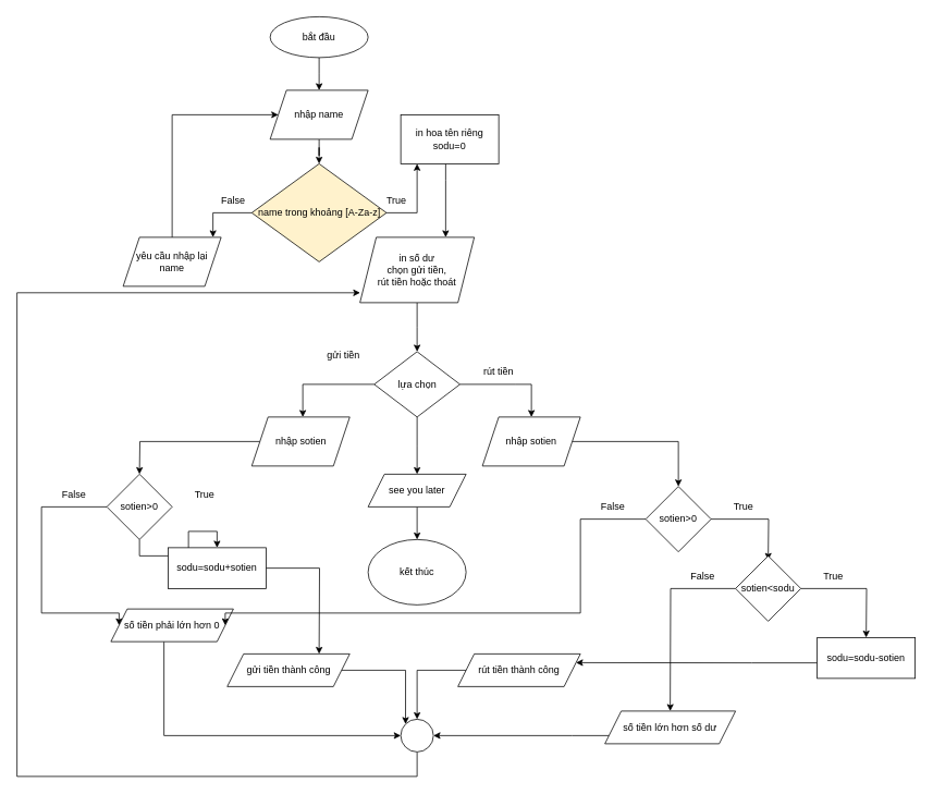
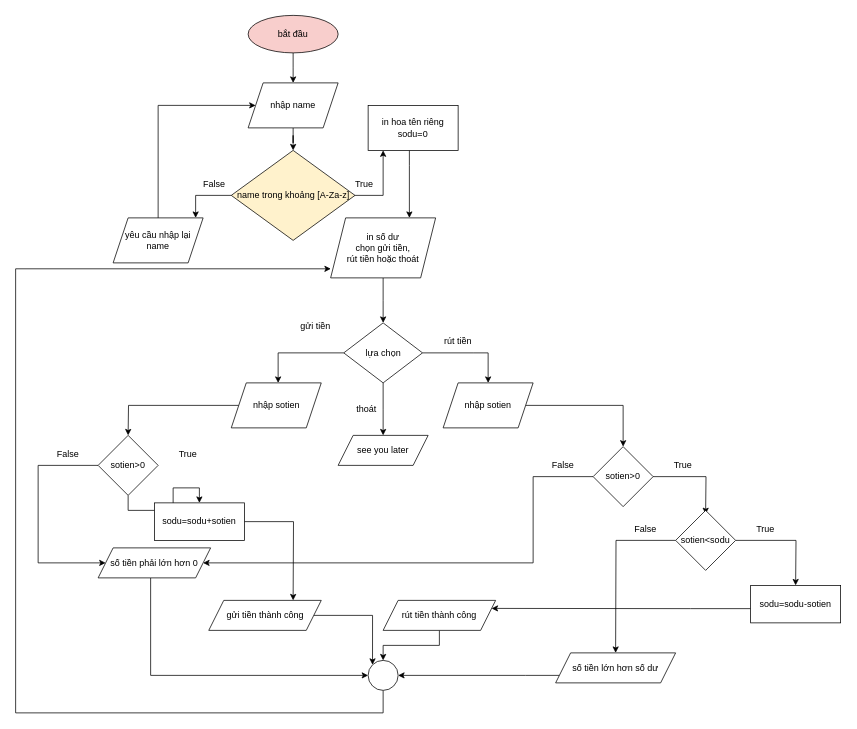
  <mxCell id="0" />
  <mxCell id="1" parent="0" />
  <mxCell id="2" style="edgeStyle=orthogonalEdgeStyle;rounded=0;orthogonalLoop=1;jettySize=auto;html=1;" edge="1" parent="1" source="3"><mxGeometry relative="1" as="geometry"><mxPoint x="390" y="110" as="targetPoint" /></mxGeometry></mxCell>
- <mxCell id="3" value="bắt đầu" style="ellipse;whiteSpace=wrap;html=1;" parent="1" vertex="1"><mxGeometry x="330" y="20" width="120" height="50" as="geometry" /></mxCell>
+ <mxCell id="3" value="bắt đầu" style="ellipse;whiteSpace=wrap;html=1;fillColor=#f8cecc;" parent="1" vertex="1"><mxGeometry x="330" y="20" width="120" height="50" as="geometry" /></mxCell>
  <mxCell id="4" style="edgeStyle=orthogonalEdgeStyle;rounded=0;orthogonalLoop=1;jettySize=auto;html=1;entryX=0.5;entryY=0;entryDx=0;entryDy=0;" edge="1" parent="1" source="5" target="8"><mxGeometry relative="1" as="geometry" /></mxCell>
  <mxCell id="5" value="nhập name" style="shape=parallelogram;perimeter=parallelogramPerimeter;whiteSpace=wrap;html=1;fixedSize=1;" vertex="1" parent="1"><mxGeometry x="330" y="110" width="120" height="60" as="geometry" /></mxCell>
  <mxCell id="6" style="edgeStyle=orthogonalEdgeStyle;rounded=0;orthogonalLoop=1;jettySize=auto;html=1;" edge="1" parent="1" source="8"><mxGeometry relative="1" as="geometry"><mxPoint x="510" y="200" as="targetPoint" /><Array as="points"><mxPoint x="510" y="260" /></Array></mxGeometry></mxCell>
  <mxCell id="7" style="edgeStyle=orthogonalEdgeStyle;rounded=0;orthogonalLoop=1;jettySize=auto;html=1;" edge="1" parent="1" source="8"><mxGeometry relative="1" as="geometry"><mxPoint x="260" y="290" as="targetPoint" /><Array as="points"><mxPoint x="260" y="260" /></Array></mxGeometry></mxCell>
  <mxCell id="8" value="name trong khoảng [A-Za-z]" style="rhombus;whiteSpace=wrap;html=1;fillColor=#fff2cc;" vertex="1" parent="1"><mxGeometry x="307.5" y="200" width="165" height="120" as="geometry" /></mxCell>
  <mxCell id="9" value="True" style="text;html=1;strokeColor=none;fillColor=none;align=center;verticalAlign=middle;whiteSpace=wrap;rounded=0;" vertex="1" parent="1"><mxGeometry x="455" y="230" width="60" height="30" as="geometry" /></mxCell>
  <mxCell id="10" value="False" style="text;html=1;strokeColor=none;fillColor=none;align=center;verticalAlign=middle;whiteSpace=wrap;rounded=0;" vertex="1" parent="1"><mxGeometry x="255" y="230" width="60" height="30" as="geometry" /></mxCell>
- <mxCell id="11" value="kết thúc" style="ellipse;whiteSpace=wrap;html=1;" vertex="1" parent="1"><mxGeometry x="450" y="660" width="120" height="80" as="geometry" /></mxCell>
  <mxCell id="12" style="edgeStyle=orthogonalEdgeStyle;rounded=0;orthogonalLoop=1;jettySize=auto;html=1;" edge="1" parent="1" source="13"><mxGeometry relative="1" as="geometry"><mxPoint x="340" y="140" as="targetPoint" /><Array as="points"><mxPoint x="210" y="140" /></Array></mxGeometry></mxCell>
  <mxCell id="13" value="yêu cầu nhập lại name" style="shape=parallelogram;perimeter=parallelogramPerimeter;whiteSpace=wrap;html=1;fixedSize=1;" vertex="1" parent="1"><mxGeometry x="150" y="290" width="120" height="60" as="geometry" /></mxCell>
  <mxCell id="14" style="edgeStyle=orthogonalEdgeStyle;rounded=0;orthogonalLoop=1;jettySize=auto;html=1;" edge="1" parent="1" source="15"><mxGeometry relative="1" as="geometry"><mxPoint x="510" y="430" as="targetPoint" /></mxGeometry></mxCell>
  <mxCell id="15" value="in số dư&lt;br&gt;chọn gửi tiền, &lt;br&gt;rút tiền hoặc thoát" style="shape=parallelogram;perimeter=parallelogramPerimeter;whiteSpace=wrap;html=1;fixedSize=1;" vertex="1" parent="1"><mxGeometry x="440" y="290" width="140" height="80" as="geometry" /></mxCell>
  <mxCell id="16" style="edgeStyle=orthogonalEdgeStyle;rounded=0;orthogonalLoop=1;jettySize=auto;html=1;" edge="1" parent="1" source="19"><mxGeometry relative="1" as="geometry"><mxPoint x="370" y="510" as="targetPoint" /><Array as="points"><mxPoint x="370" y="470" /><mxPoint x="370" y="470" /></Array></mxGeometry></mxCell>
  <mxCell id="17" style="edgeStyle=orthogonalEdgeStyle;rounded=0;orthogonalLoop=1;jettySize=auto;html=1;" edge="1" parent="1" source="19"><mxGeometry relative="1" as="geometry"><mxPoint x="650" y="510" as="targetPoint" /><Array as="points"><mxPoint x="630" y="470" /><mxPoint x="630" y="470" /></Array></mxGeometry></mxCell>
  <mxCell id="18" style="edgeStyle=orthogonalEdgeStyle;rounded=0;orthogonalLoop=1;jettySize=auto;html=1;" edge="1" parent="1" source="19"><mxGeometry relative="1" as="geometry"><mxPoint x="510" y="580" as="targetPoint" /></mxGeometry></mxCell>
  <mxCell id="19" value="lựa chọn" style="rhombus;whiteSpace=wrap;html=1;" vertex="1" parent="1"><mxGeometry x="457.5" y="430" width="105" height="80" as="geometry" /></mxCell>
  <mxCell id="20" value="gửi tiền" style="text;html=1;strokeColor=none;fillColor=none;align=center;verticalAlign=middle;whiteSpace=wrap;rounded=0;" vertex="1" parent="1"><mxGeometry x="390" y="420" width="60" height="30" as="geometry" /></mxCell>
  <mxCell id="21" value="rút tiền" style="text;html=1;strokeColor=none;fillColor=none;align=center;verticalAlign=middle;whiteSpace=wrap;rounded=0;" vertex="1" parent="1"><mxGeometry x="580" y="440" width="60" height="30" as="geometry" /></mxCell>
+ <mxCell id="22" value="thoát" style="text;html=1;strokeColor=none;fillColor=none;align=center;verticalAlign=middle;whiteSpace=wrap;rounded=0;" vertex="1" parent="1"><mxGeometry x="457.5" y="530" width="60" height="30" as="geometry" /></mxCell>
  <mxCell id="23" style="edgeStyle=orthogonalEdgeStyle;rounded=0;orthogonalLoop=1;jettySize=auto;html=1;" edge="1" parent="1" source="24"><mxGeometry relative="1" as="geometry"><mxPoint x="170" y="580" as="targetPoint" /></mxGeometry></mxCell>
  <mxCell id="24" value="nhập sotien" style="shape=parallelogram;perimeter=parallelogramPerimeter;whiteSpace=wrap;html=1;fixedSize=1;" vertex="1" parent="1"><mxGeometry x="307.5" y="510" width="120" height="60" as="geometry" /></mxCell>
  <mxCell id="25" style="edgeStyle=orthogonalEdgeStyle;rounded=0;orthogonalLoop=1;jettySize=auto;html=1;" edge="1" parent="1" source="26" target="36"><mxGeometry relative="1" as="geometry"><mxPoint x="820" y="540" as="targetPoint" /></mxGeometry></mxCell>
  <mxCell id="26" value="nhập sotien" style="shape=parallelogram;perimeter=parallelogramPerimeter;whiteSpace=wrap;html=1;fixedSize=1;" vertex="1" parent="1"><mxGeometry x="590" y="510" width="120" height="60" as="geometry" /></mxCell>
  <mxCell id="27" style="edgeStyle=orthogonalEdgeStyle;rounded=0;orthogonalLoop=1;jettySize=auto;html=1;entryX=0;entryY=0.5;entryDx=0;entryDy=0;" edge="1" parent="1" source="29" target="33"><mxGeometry relative="1" as="geometry"><mxPoint x="190" y="710" as="targetPoint" /><Array as="points"><mxPoint x="50" y="620" /><mxPoint x="50" y="750" /></Array></mxGeometry></mxCell>
  <mxCell id="28" style="edgeStyle=orthogonalEdgeStyle;rounded=0;orthogonalLoop=1;jettySize=auto;html=1;entryX=0.5;entryY=0;entryDx=0;entryDy=0;" edge="1" parent="1" source="29" target="49"><mxGeometry relative="1" as="geometry"><mxPoint x="280" y="670" as="targetPoint" /></mxGeometry></mxCell>
  <mxCell id="29" value="sotien&amp;gt;0" style="rhombus;whiteSpace=wrap;html=1;direction=south;" vertex="1" parent="1"><mxGeometry x="130" y="580" width="80" height="80" as="geometry" /></mxCell>
  <mxCell id="30" value="False" style="text;html=1;strokeColor=none;fillColor=none;align=center;verticalAlign=middle;whiteSpace=wrap;rounded=0;" vertex="1" parent="1"><mxGeometry x="60" y="590" width="60" height="30" as="geometry" /></mxCell>
  <mxCell id="31" value="True" style="text;html=1;strokeColor=none;fillColor=none;align=center;verticalAlign=middle;whiteSpace=wrap;rounded=0;" vertex="1" parent="1"><mxGeometry x="220" y="590" width="60" height="30" as="geometry" /></mxCell>
  <mxCell id="32" style="edgeStyle=orthogonalEdgeStyle;rounded=0;orthogonalLoop=1;jettySize=auto;html=1;entryX=0;entryY=0.5;entryDx=0;entryDy=0;" edge="1" parent="1" source="33" target="45"><mxGeometry relative="1" as="geometry"><mxPoint x="470" y="840" as="targetPoint" /><Array as="points"><mxPoint x="200" y="900" /><mxPoint x="490" y="900" /></Array></mxGeometry></mxCell>
- <mxCell id="33" value="số tiền phải lớn hơn 0" style="shape=parallelogram;perimeter=parallelogramPerimeter;whiteSpace=wrap;html=1;fixedSize=1;" vertex="1" parent="1"><mxGeometry x="135" y="745" width="150" height="40" as="geometry" /></mxCell>
+ <mxCell id="33" value="số tiền phải lớn hơn 0" style="shape=parallelogram;perimeter=parallelogramPerimeter;whiteSpace=wrap;html=1;fixedSize=1;" vertex="1" parent="1"><mxGeometry x="130" y="730" width="150" height="40" as="geometry" /></mxCell>
  <mxCell id="34" style="edgeStyle=orthogonalEdgeStyle;rounded=0;orthogonalLoop=1;jettySize=auto;html=1;entryX=1;entryY=0.5;entryDx=0;entryDy=0;" edge="1" parent="1" source="36" target="33"><mxGeometry relative="1" as="geometry"><mxPoint x="710" y="770" as="targetPoint" /><Array as="points"><mxPoint x="710" y="635" /><mxPoint x="710" y="750" /></Array></mxGeometry></mxCell>
  <mxCell id="35" style="edgeStyle=orthogonalEdgeStyle;rounded=0;orthogonalLoop=1;jettySize=auto;html=1;" edge="1" parent="1" source="36"><mxGeometry relative="1" as="geometry"><mxPoint x="940" y="685" as="targetPoint" /></mxGeometry></mxCell>
  <mxCell id="36" value="sotien&amp;gt;0" style="rhombus;whiteSpace=wrap;html=1;direction=south;" vertex="1" parent="1"><mxGeometry x="790" y="595" width="80" height="80" as="geometry" /></mxCell>
  <mxCell id="37" value="False" style="text;html=1;strokeColor=none;fillColor=none;align=center;verticalAlign=middle;whiteSpace=wrap;rounded=0;" vertex="1" parent="1"><mxGeometry x="720" y="605" width="60" height="30" as="geometry" /></mxCell>
  <mxCell id="38" value="True" style="text;html=1;strokeColor=none;fillColor=none;align=center;verticalAlign=middle;whiteSpace=wrap;rounded=0;" vertex="1" parent="1"><mxGeometry x="880" y="605" width="60" height="30" as="geometry" /></mxCell>
  <mxCell id="39" style="edgeStyle=orthogonalEdgeStyle;rounded=0;orthogonalLoop=1;jettySize=auto;html=1;" edge="1" parent="1" source="41"><mxGeometry relative="1" as="geometry"><mxPoint x="820" y="870" as="targetPoint" /></mxGeometry></mxCell>
  <mxCell id="40" style="edgeStyle=orthogonalEdgeStyle;rounded=0;orthogonalLoop=1;jettySize=auto;html=1;" edge="1" parent="1" source="41"><mxGeometry relative="1" as="geometry"><mxPoint x="1060" y="780" as="targetPoint" /></mxGeometry></mxCell>
  <mxCell id="41" value="sotien&amp;lt;sodu" style="rhombus;whiteSpace=wrap;html=1;" vertex="1" parent="1"><mxGeometry x="900" y="680" width="80" height="80" as="geometry" /></mxCell>
  <mxCell id="42" style="edgeStyle=orthogonalEdgeStyle;rounded=0;orthogonalLoop=1;jettySize=auto;html=1;entryX=0.75;entryY=0;entryDx=0;entryDy=0;" edge="1" parent="1" source="43" target="15"><mxGeometry relative="1" as="geometry"><Array as="points"><mxPoint x="545" y="220" /><mxPoint x="545" y="220" /></Array></mxGeometry></mxCell>
  <mxCell id="43" value="in hoa tên riêng&lt;br&gt;sodu=0" style="rounded=0;whiteSpace=wrap;html=1;" vertex="1" parent="1"><mxGeometry x="490" y="140" width="120" height="60" as="geometry" /></mxCell>
  <mxCell id="44" style="edgeStyle=orthogonalEdgeStyle;rounded=0;orthogonalLoop=1;jettySize=auto;html=1;entryX=0.002;entryY=0.849;entryDx=0;entryDy=0;entryPerimeter=0;" edge="1" parent="1" source="45" target="15"><mxGeometry relative="1" as="geometry"><mxPoint x="-80" y="790" as="targetPoint" /><Array as="points"><mxPoint x="510" y="950" /><mxPoint x="20" y="950" /><mxPoint x="20" y="358" /></Array></mxGeometry></mxCell>
  <mxCell id="45" value="" style="ellipse;whiteSpace=wrap;html=1;aspect=fixed;" vertex="1" parent="1"><mxGeometry x="490" y="880" width="40" height="40" as="geometry" /></mxCell>
  <mxCell id="46" value="False" style="text;html=1;strokeColor=none;fillColor=none;align=center;verticalAlign=middle;whiteSpace=wrap;rounded=0;" vertex="1" parent="1"><mxGeometry x="830" y="690" width="60" height="30" as="geometry" /></mxCell>
  <mxCell id="47" value="True" style="text;html=1;strokeColor=none;fillColor=none;align=center;verticalAlign=middle;whiteSpace=wrap;rounded=0;" vertex="1" parent="1"><mxGeometry x="990" y="690" width="60" height="30" as="geometry" /></mxCell>
  <mxCell id="48" style="edgeStyle=orthogonalEdgeStyle;rounded=0;orthogonalLoop=1;jettySize=auto;html=1;" edge="1" parent="1" source="49"><mxGeometry relative="1" as="geometry"><mxPoint x="390" y="800" as="targetPoint" /></mxGeometry></mxCell>
  <mxCell id="49" value="sodu=sodu+sotien" style="rounded=0;whiteSpace=wrap;html=1;" vertex="1" parent="1"><mxGeometry x="205" y="670" width="120" height="50" as="geometry" /></mxCell>
  <mxCell id="50" style="edgeStyle=orthogonalEdgeStyle;rounded=0;orthogonalLoop=1;jettySize=auto;html=1;entryX=0;entryY=0;entryDx=0;entryDy=0;" edge="1" parent="1" source="51" target="45"><mxGeometry relative="1" as="geometry" /></mxCell>
  <mxCell id="51" value="gửi tiền thành công" style="shape=parallelogram;perimeter=parallelogramPerimeter;whiteSpace=wrap;html=1;fixedSize=1;" vertex="1" parent="1"><mxGeometry x="277.5" y="800" width="150" height="40" as="geometry" /></mxCell>
  <mxCell id="52" style="edgeStyle=orthogonalEdgeStyle;rounded=0;orthogonalLoop=1;jettySize=auto;html=1;entryX=1;entryY=0.25;entryDx=0;entryDy=0;" edge="1" parent="1" source="53" target="55"><mxGeometry relative="1" as="geometry"><Array as="points"><mxPoint x="920" y="811" /><mxPoint x="920" y="811" /></Array></mxGeometry></mxCell>
  <mxCell id="53" value="sodu=sodu-sotien" style="rounded=0;whiteSpace=wrap;html=1;" vertex="1" parent="1"><mxGeometry x="1000" y="780" width="120" height="50" as="geometry" /></mxCell>
  <mxCell id="54" style="edgeStyle=orthogonalEdgeStyle;rounded=0;orthogonalLoop=1;jettySize=auto;html=1;entryX=0.5;entryY=0;entryDx=0;entryDy=0;" edge="1" parent="1" source="55" target="45"><mxGeometry relative="1" as="geometry" /></mxCell>
- <mxCell id="55" value="rút tiền thành công" style="shape=parallelogram;perimeter=parallelogramPerimeter;whiteSpace=wrap;html=1;fixedSize=1;" vertex="1" parent="1"><mxGeometry x="560" y="800" width="150" height="40" as="geometry" /></mxCell>
+ <mxCell id="55" value="rút tiền thành công" style="shape=parallelogram;perimeter=parallelogramPerimeter;whiteSpace=wrap;html=1;fixedSize=1;" vertex="1" parent="1"><mxGeometry x="510" y="800" width="150" height="40" as="geometry" /></mxCell>
  <mxCell id="56" style="edgeStyle=orthogonalEdgeStyle;rounded=0;orthogonalLoop=1;jettySize=auto;html=1;entryX=1;entryY=0.5;entryDx=0;entryDy=0;" edge="1" parent="1" source="57" target="45"><mxGeometry relative="1" as="geometry"><Array as="points"><mxPoint x="700" y="900" /><mxPoint x="700" y="900" /></Array></mxGeometry></mxCell>
  <mxCell id="57" value="số tiền lớn hơn số dư" style="shape=parallelogram;perimeter=parallelogramPerimeter;whiteSpace=wrap;html=1;fixedSize=1;" vertex="1" parent="1"><mxGeometry x="740" y="870" width="160" height="40" as="geometry" /></mxCell>
- <mxCell id="58" style="edgeStyle=orthogonalEdgeStyle;rounded=0;orthogonalLoop=1;jettySize=auto;html=1;entryX=0.5;entryY=0;entryDx=0;entryDy=0;" edge="1" parent="1" source="59" target="11"><mxGeometry relative="1" as="geometry" /></mxCell>
  <mxCell id="59" value="see you later" style="shape=parallelogram;perimeter=parallelogramPerimeter;whiteSpace=wrap;html=1;fixedSize=1;" vertex="1" parent="1"><mxGeometry x="450" y="580" width="120" height="40" as="geometry" /></mxCell>
